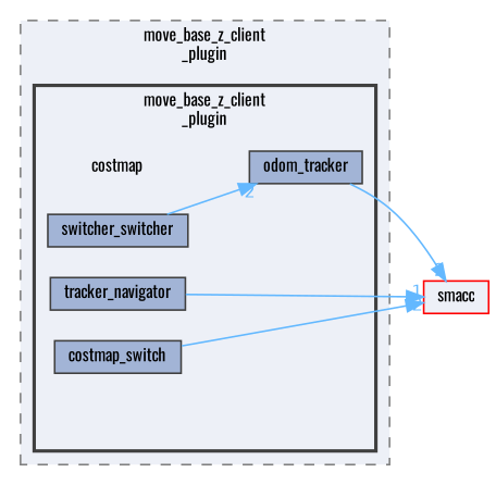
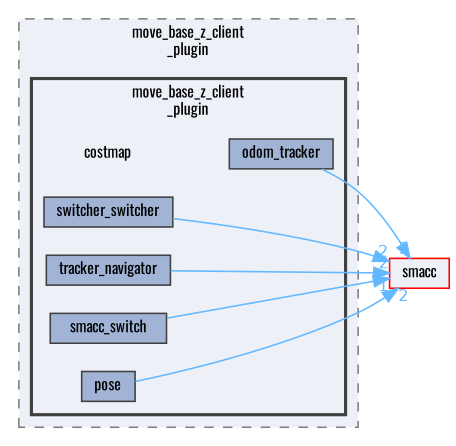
  digraph {
    compound=true
    fontname=Oswald
    rankdir=LR
    node [fontname=Oswald fontsize=10 shape=box color=grey25 fillcolor="#a2b4d6" style=filled]
    edge [color=steelblue1 fontcolor=steelblue1 fontname=Oswald fontsize=10 headlabel=2 labeldistance=1.5 labelfontname=Helvetica labelfontsize=10]
    n1 [height=0.2 label=costmap shape=plaintext width=0.4 color="" fillcolor="" style=""]
-   n2 [height=0.2 label=costmap_switch width=0.4]
+   n2 [height=0.2 label=smacc_switch width=0.4]
    n3 [height=0.2 label=odom_tracker width=0.4]
    n4 [height=0.2 label=switcher_switcher width=0.4]
+   n5 [height=0.2 label=pose width=0.4]
    n6 [height=0.2 label=tracker_navigator width=0.4]
    n7 [color=red fillcolor="#edf0f7" height=0.2 label=smacc width=0.4]
    subgraph cluster_1 {
      bgcolor="#edf0f7"
      fontsize=10
      label="move_base_z_client\l_plugin"
      pencolor=grey50
      style="filled,dashed"
      subgraph cluster_2 {
        bgcolor="#edf0f7"
        fontsize=10
        label="move_base_z_client\l_plugin"
        pencolor=grey25
        style="filled,bold"
        n1
        n2
        n3
        n4
+       n5
        n6
      }
    }
    n2 -> n7 [headlabel=1]
    n3 -> n7
-   n4 -> n3
+   n4 -> n7
+   n5 -> n7
    n6 -> n7
  }
